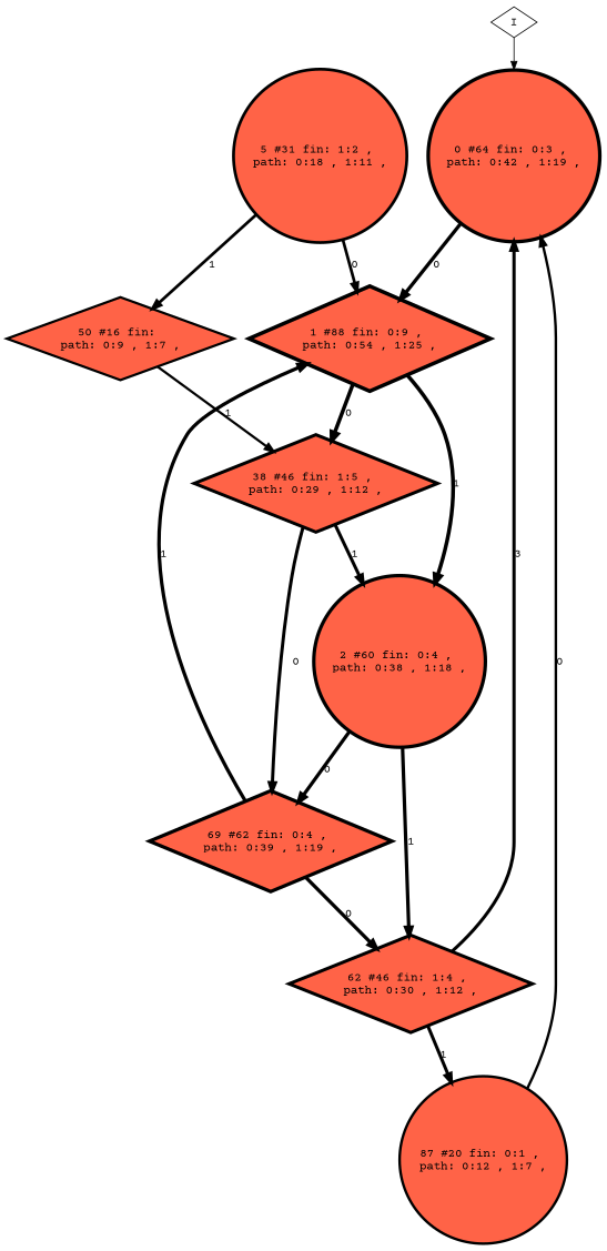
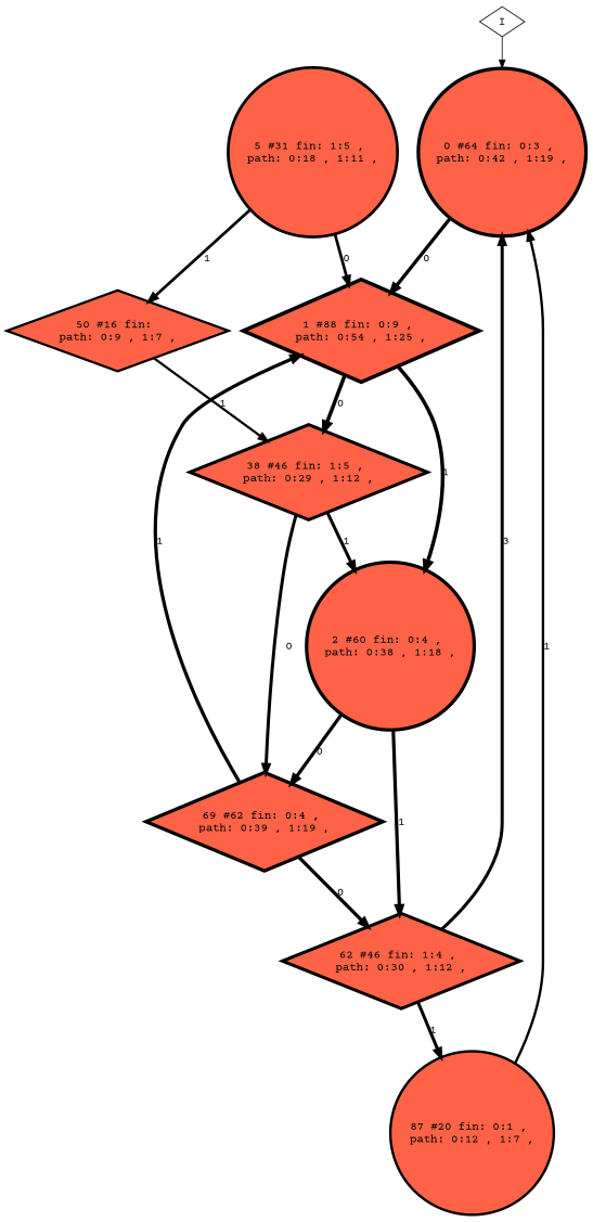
  digraph {
    fontname="Courier Prime"
    node [fillcolor=tomato fontname="Courier Prime" penwidth=3.85015 shape=diamond style=filled]
    edge [fontname="Courier Prime" penwidth=3.85015]
    n1 [height=1.64372 label="0 #64 fin: 0:3 , \n path: 0:42 , 1:19 , " penwidth=4.17439 shape=circle width=1.64372]
    n2 [height=1.70268 label="1 #88 fin: 0:9 , \n path: 0:54 , 1:25 , " penwidth=4.48864 width=1.70268]
    n3 [height=1.57901 label="38 #46 fin: 1:5 , \n path: 0:29 , 1:12 , " width=1.57901]
    n4 [height=1.63137 label="2 #60 fin: 0:4 , \n path: 0:38 , 1:18 , " penwidth=4.11087 shape=circle width=1.63137]
-   n5 [height=1.49643 label="5 #31 fin: 1:2 , \n path: 0:18 , 1:11 , " penwidth=3.46574 shape=circle width=1.49643]
+   n5 [height=1.49643 label="5 #31 fin: 1:5 , \n path: 0:18 , 1:11 , " penwidth=3.46574 shape=circle width=1.49643]
    n6 [height=1.3437 label="50 #16 fin: \n path: 0:9 , 1:7 , " penwidth=2.83321 width=1.3437]
    I [fillcolor="" penwidth="" style=""]
    n8 [height=1.63766 label="69 #62 fin: 0:4 , \n path: 0:39 , 1:19 , " penwidth=4.14313 width=1.63766]
    n9 [height=1.57901 label="62 #46 fin: 1:4 , \n path: 0:30 , 1:12 , " width=1.57901]
    n10 [height=1.39736 label="87 #20 fin: 0:1 , \n path: 0:12 , 1:7 , " penwidth=3.04452 shape=circle width=1.39736]
    n1 -> n2 [label="0 " penwidth=4.17439]
    n2 -> n3 [label="0 " penwidth=4.48864]
    n2 -> n4 [label="1 " penwidth=4.48864]
    n3 -> n4 [label="1 "]
    n3 -> n8 [label="0 "]
    n4 -> n8 [label="0 " penwidth=4.11087]
    n4 -> n9 [label="1 " penwidth=4.11087]
    n5 -> n2 [label="0 " penwidth=3.46574]
    n5 -> n6 [label="1 " penwidth=3.46574]
    n6 -> n3 [label="1 " penwidth=2.83321]
    I -> n1 [penwidth=""]
    n8 -> n2 [label="1 " penwidth=4.14313]
    n8 -> n9 [label="0 " penwidth=4.14313]
    n9 -> n1 [label="3 "]
    n9 -> n10 [label="1 "]
-   n10 -> n1 [label="0 " penwidth=3.04452]
+   n10 -> n1 [label="1 " penwidth=3.04452]
  }
